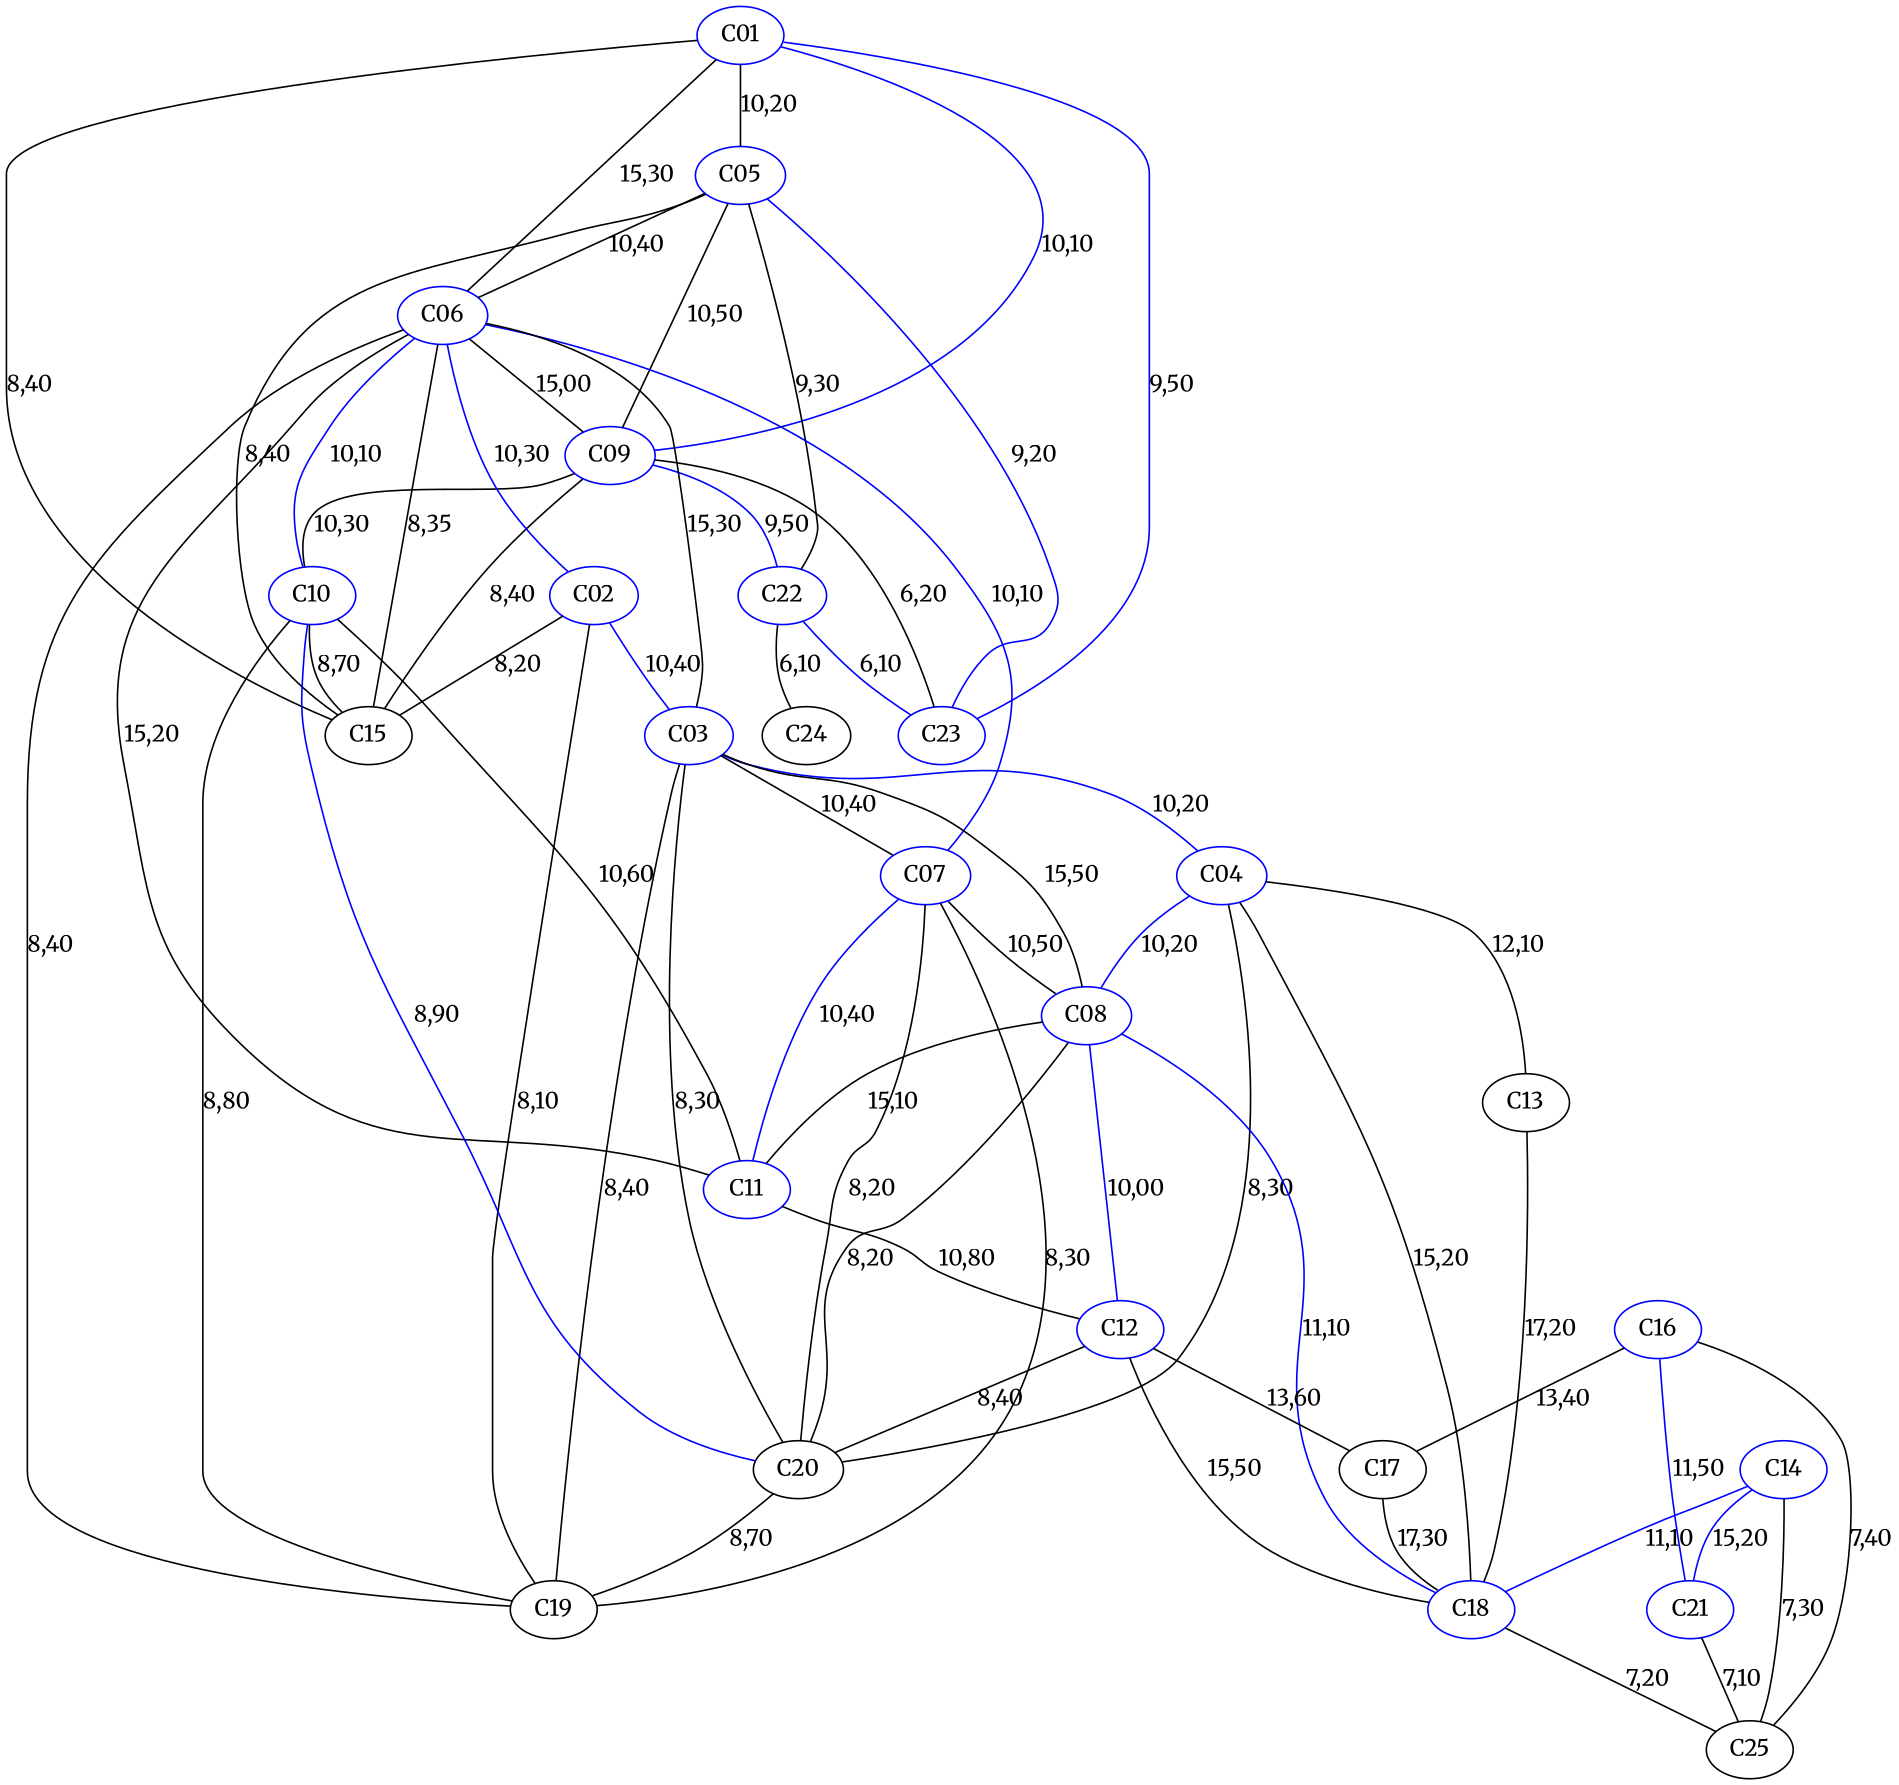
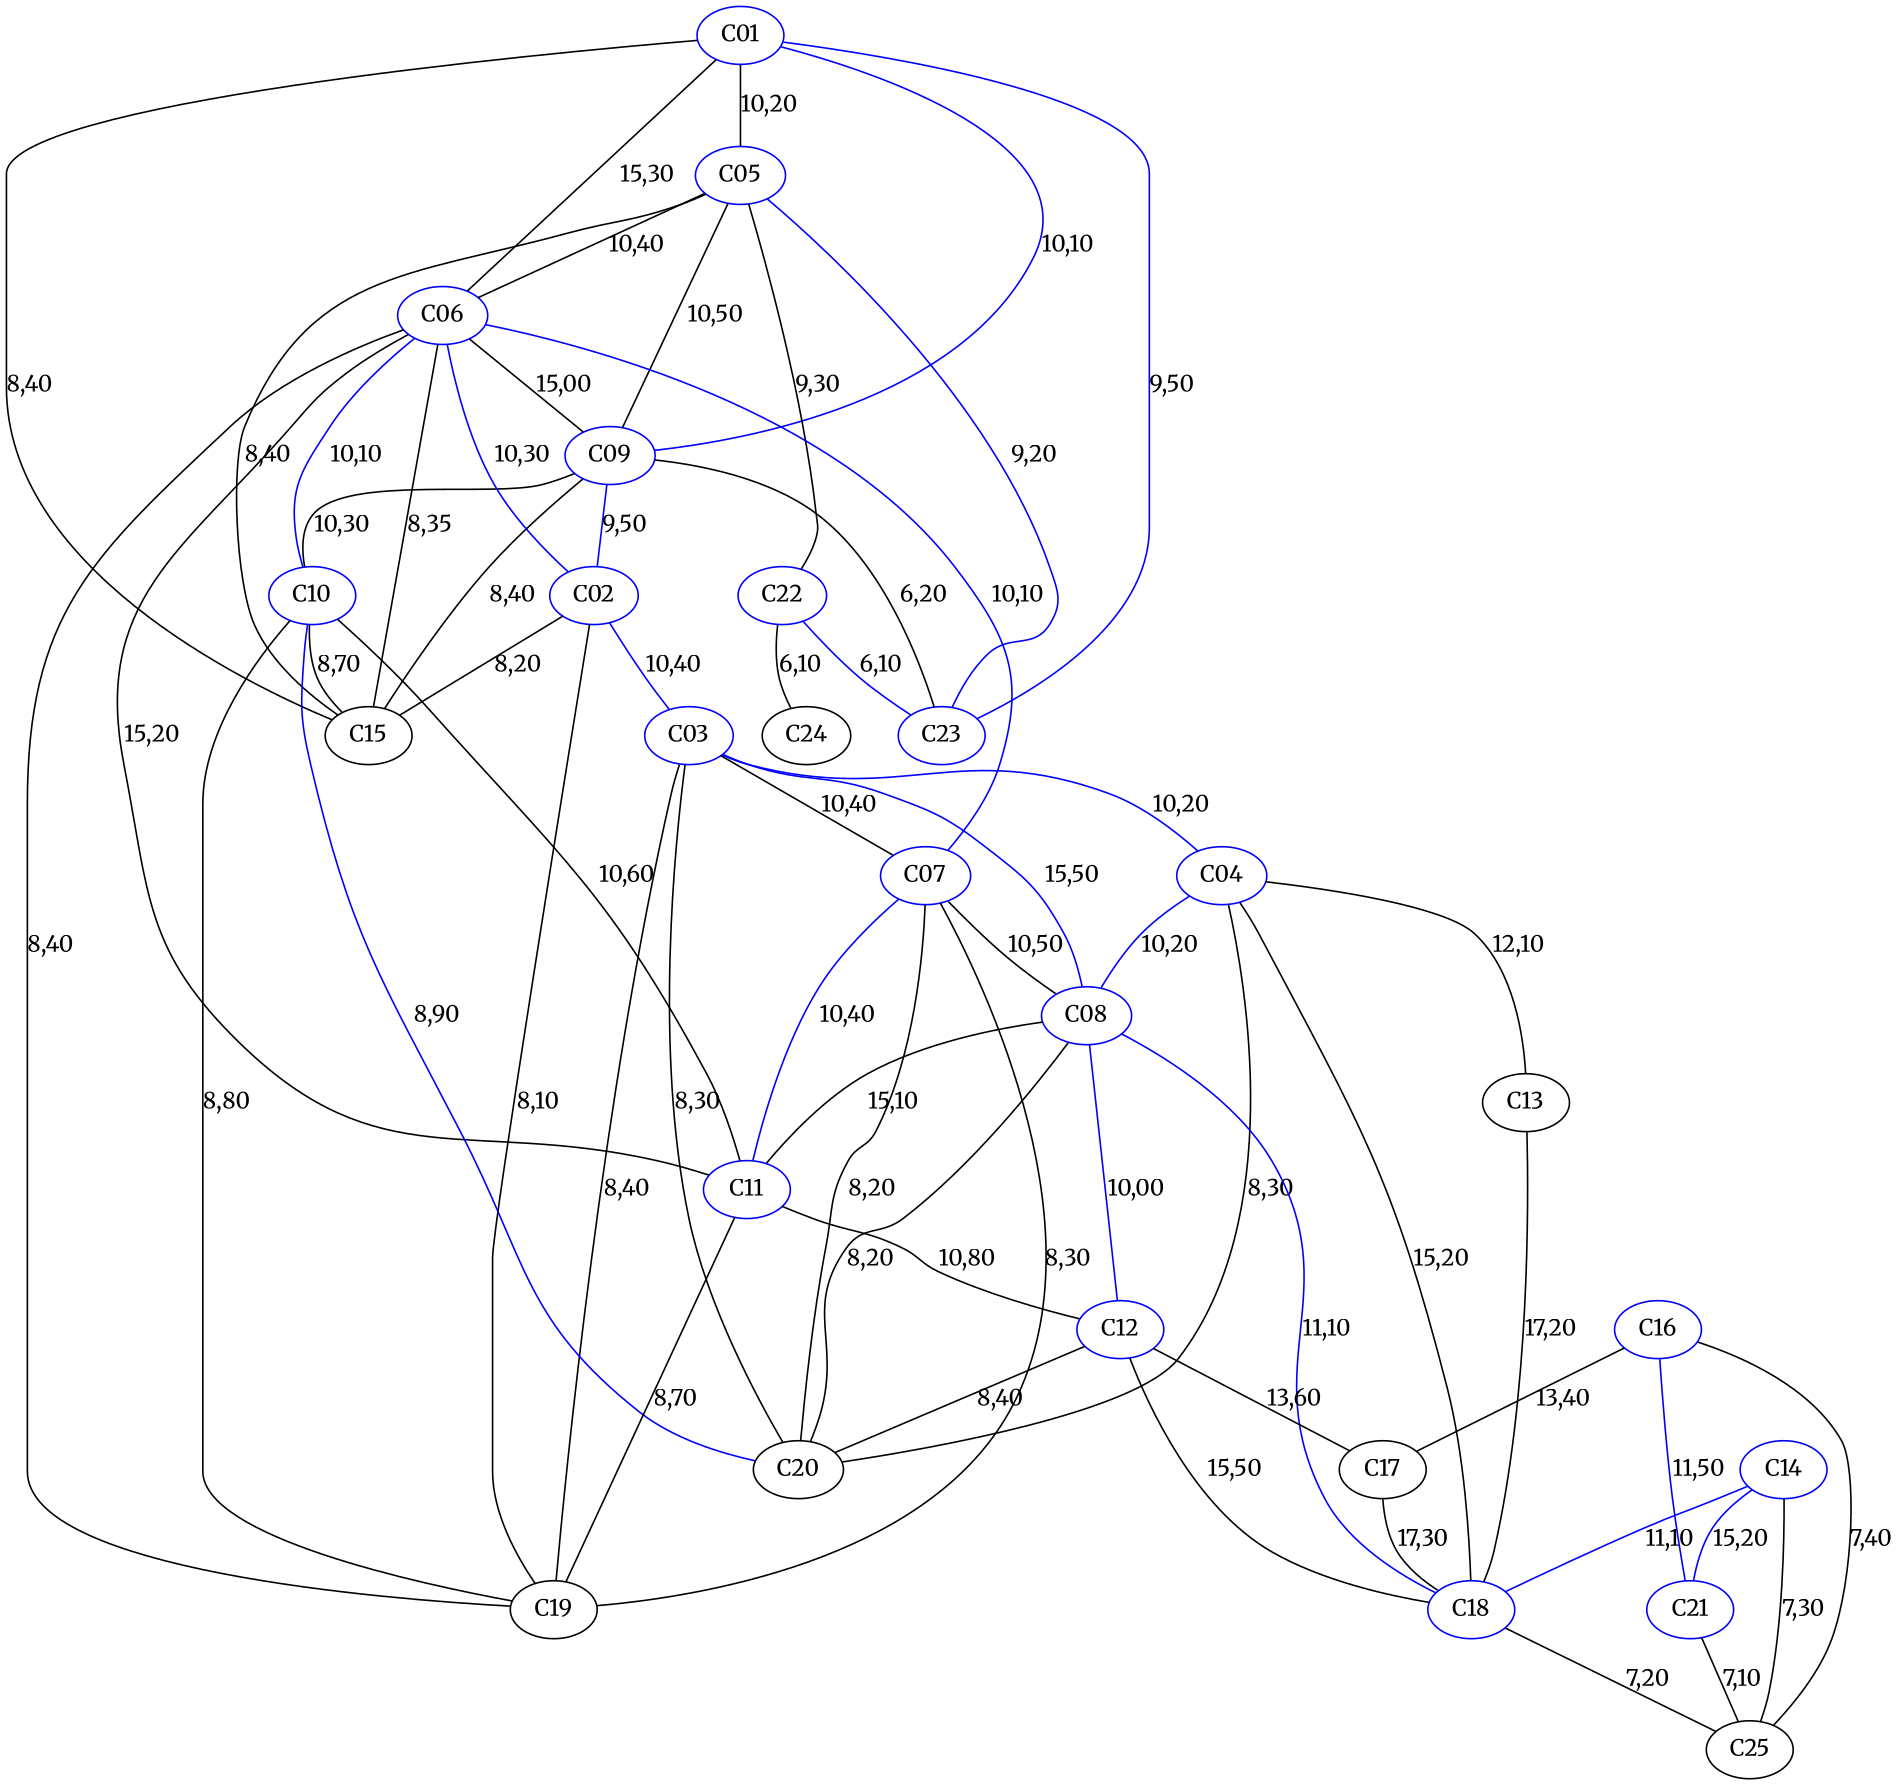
  strict graph {
    fontname=Merriweather
    node [color=blue fontname=Merriweather]
    edge [fontname=Merriweather]
    n1 [label=C01]
    n2 [label=C05]
    n3 [label=C06]
    n4 [label=C15 color=""]
    n5 [label=C23]
    n6 [label=C09]
    n7 [label=C02]
    n8 [label=C03]
    n9 [label=C19 color=""]
    n10 [label=C22]
    n11 [label=C07]
    n12 [label=C10]
    n13 [label=C11]
    n14 [label=C04]
    n15 [label=C08]
    n16 [label=C20 color=""]
    n17 [label=C13 color=""]
    n18 [label=C18]
    n19 [label=C12]
    n20 [label=C25 color=""]
    n21 [label=C24 color=""]
    n22 [label=C17 color=""]
    n23 [label=C14]
    n24 [label=C21]
    n25 [label=C16]
    n1 -- n2 [label="10,20"]
    n1 -- n3 [label="15,30"]
    n1 -- n4 [label="8,40"]
    n1 -- n5 [color=blue label="9,50"]
    n1 -- n6 [color=blue label="10,10"]
    n2 -- n3 [label="10,40"]
    n2 -- n4 [label="8,40"]
    n2 -- n5 [color=blue label="9,20"]
    n2 -- n6 [label="10,50"]
    n2 -- n10 [label="9,30"]
    n3 -- n4 [label="8,35"]
    n3 -- n6 [label="15,00"]
    n3 -- n9 [label="8,40"]
    n3 -- n11 [color=blue label="10,10"]
    n3 -- n12 [color=blue label="10,10"]
    n3 -- n13 [label="15,20"]
    n5 -- n6 [label="6,20"]
    n6 -- n4 [label="8,40"]
-   n6 -- n10 [color=blue label="9,50"]
+   n6 -- n7 [color=blue label="9,50"]
    n6 -- n12 [label="10,30"]
    n7 -- n3 [color=blue label="10,30"]
    n7 -- n4 [label="8,20"]
    n7 -- n8 [color=blue label="10,40"]
    n7 -- n9 [label="8,10"]
-   n8 -- n3 [label="15,30"]
    n8 -- n9 [label="8,40"]
    n8 -- n11 [label="10,40"]
    n8 -- n14 [color=blue label="10,20"]
-   n8 -- n15 [label="15,50"]
+   n8 -- n15 [label="15,50" color=blue]
    n8 -- n16 [label="8,30"]
    n10 -- n5 [color=blue label="6,10"]
    n10 -- n21 [label="6,10"]
    n11 -- n9 [label="8,30"]
    n11 -- n13 [color=blue label="10,40"]
    n11 -- n15 [label="10,50"]
    n11 -- n16 [label="8,20"]
    n12 -- n4 [label="8,70"]
    n12 -- n9 [label="8,80"]
    n12 -- n13 [label="10,60"]
    n12 -- n16 [color=blue label="8,90"]
-   n16 -- n9 [label="8,70"]
+   n13 -- n9 [label="8,70"]
    n13 -- n19 [label="10,80"]
    n14 -- n15 [color=blue label="10,20"]
    n14 -- n16 [label="8,30"]
    n14 -- n17 [label="12,10"]
    n14 -- n18 [label="15,20"]
    n15 -- n13 [label="15,10"]
    n15 -- n16 [label="8,20"]
    n15 -- n18 [color=blue label="11,10"]
    n15 -- n19 [color=blue label="10,00"]
    n17 -- n18 [label="17,20"]
    n18 -- n20 [label="7,20"]
    n19 -- n16 [label="8,40"]
    n19 -- n18 [label="15,50"]
    n19 -- n22 [label="13,60"]
    n22 -- n18 [label="17,30"]
    n23 -- n18 [color=blue label="11,10"]
    n23 -- n20 [label="7,30"]
    n23 -- n24 [color=blue label="15,20"]
    n24 -- n20 [label="7,10"]
    n25 -- n20 [label="7,40"]
    n25 -- n22 [label="13,40"]
    n25 -- n24 [color=blue label="11,50"]
  }
